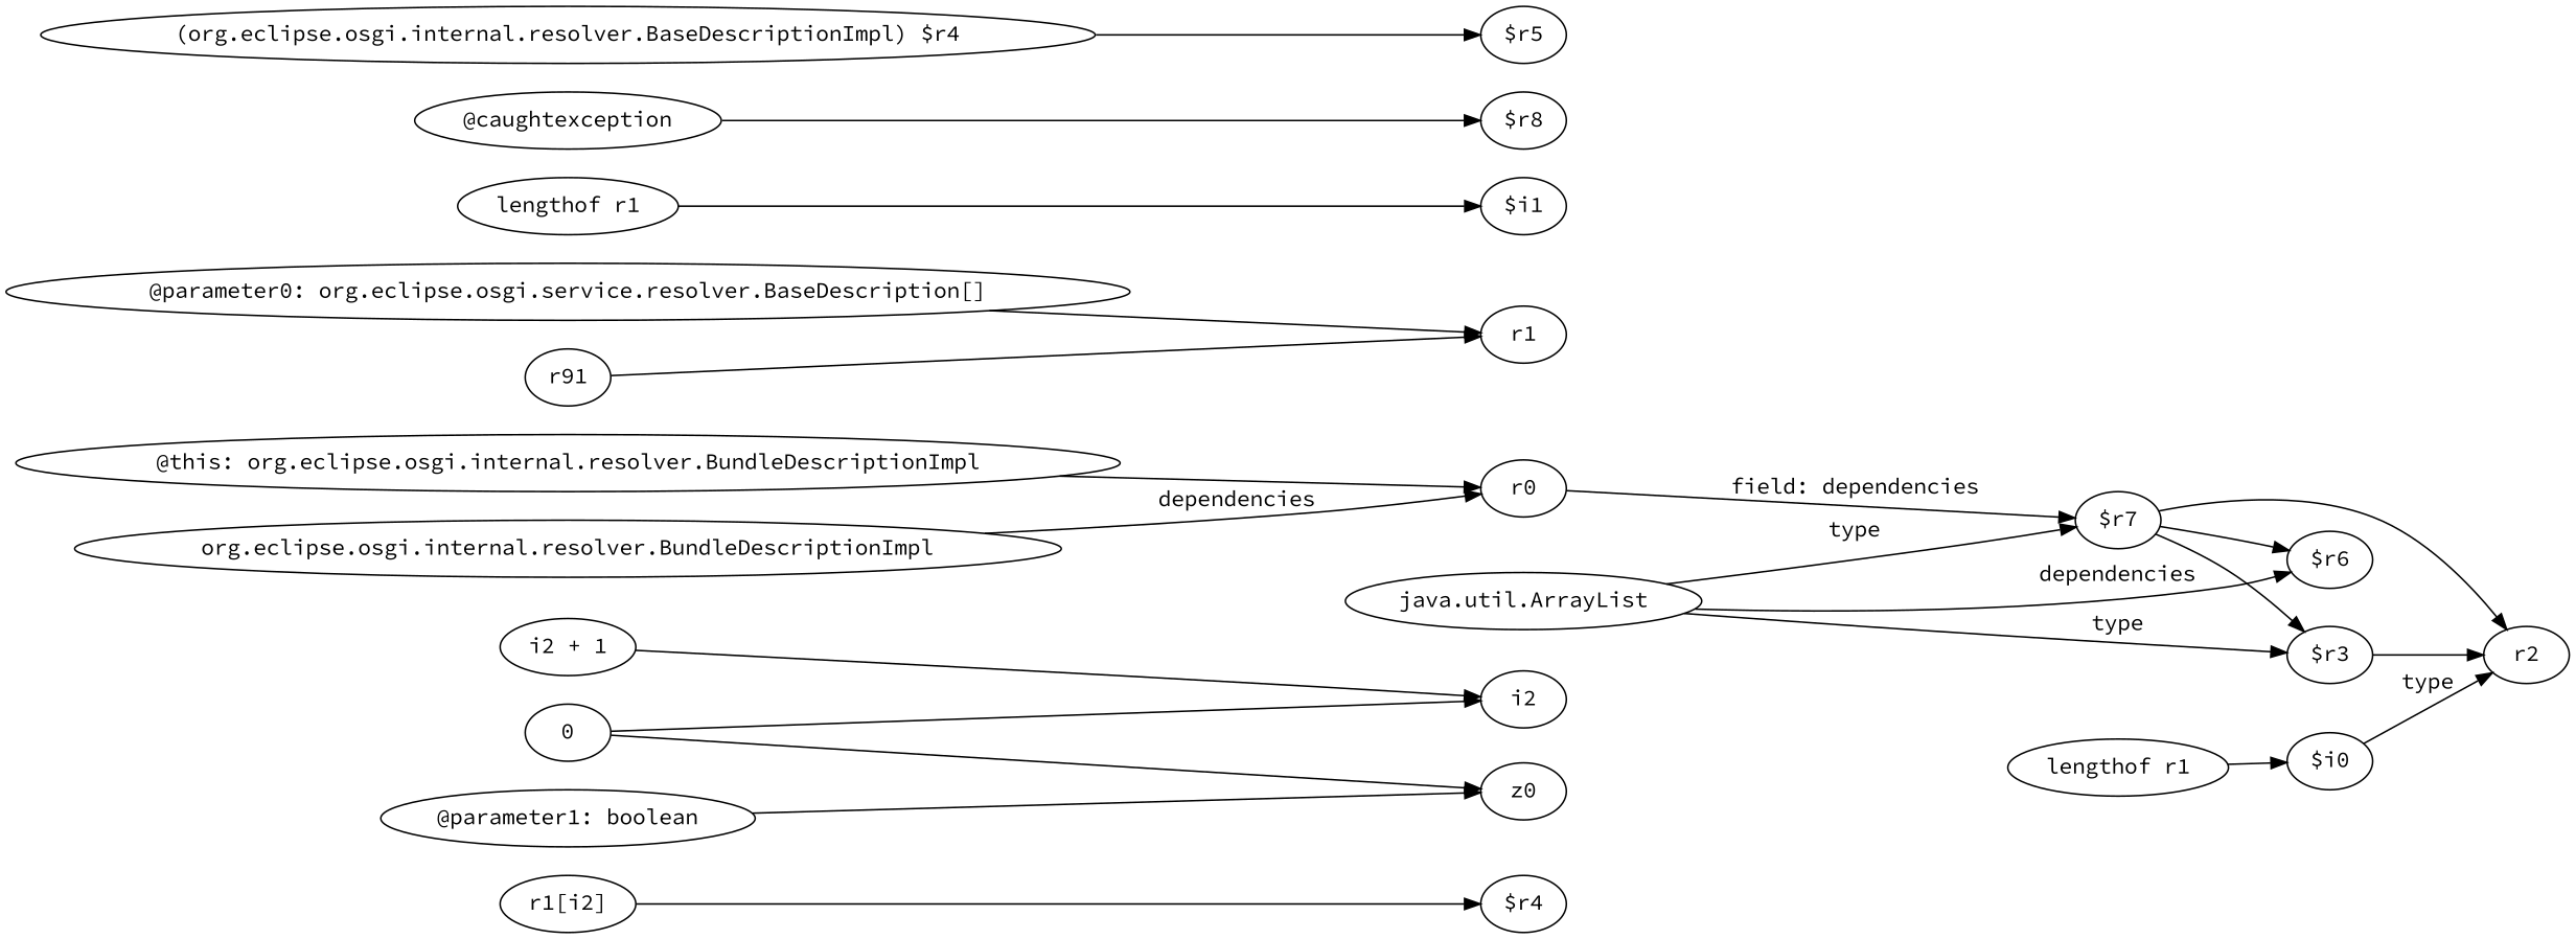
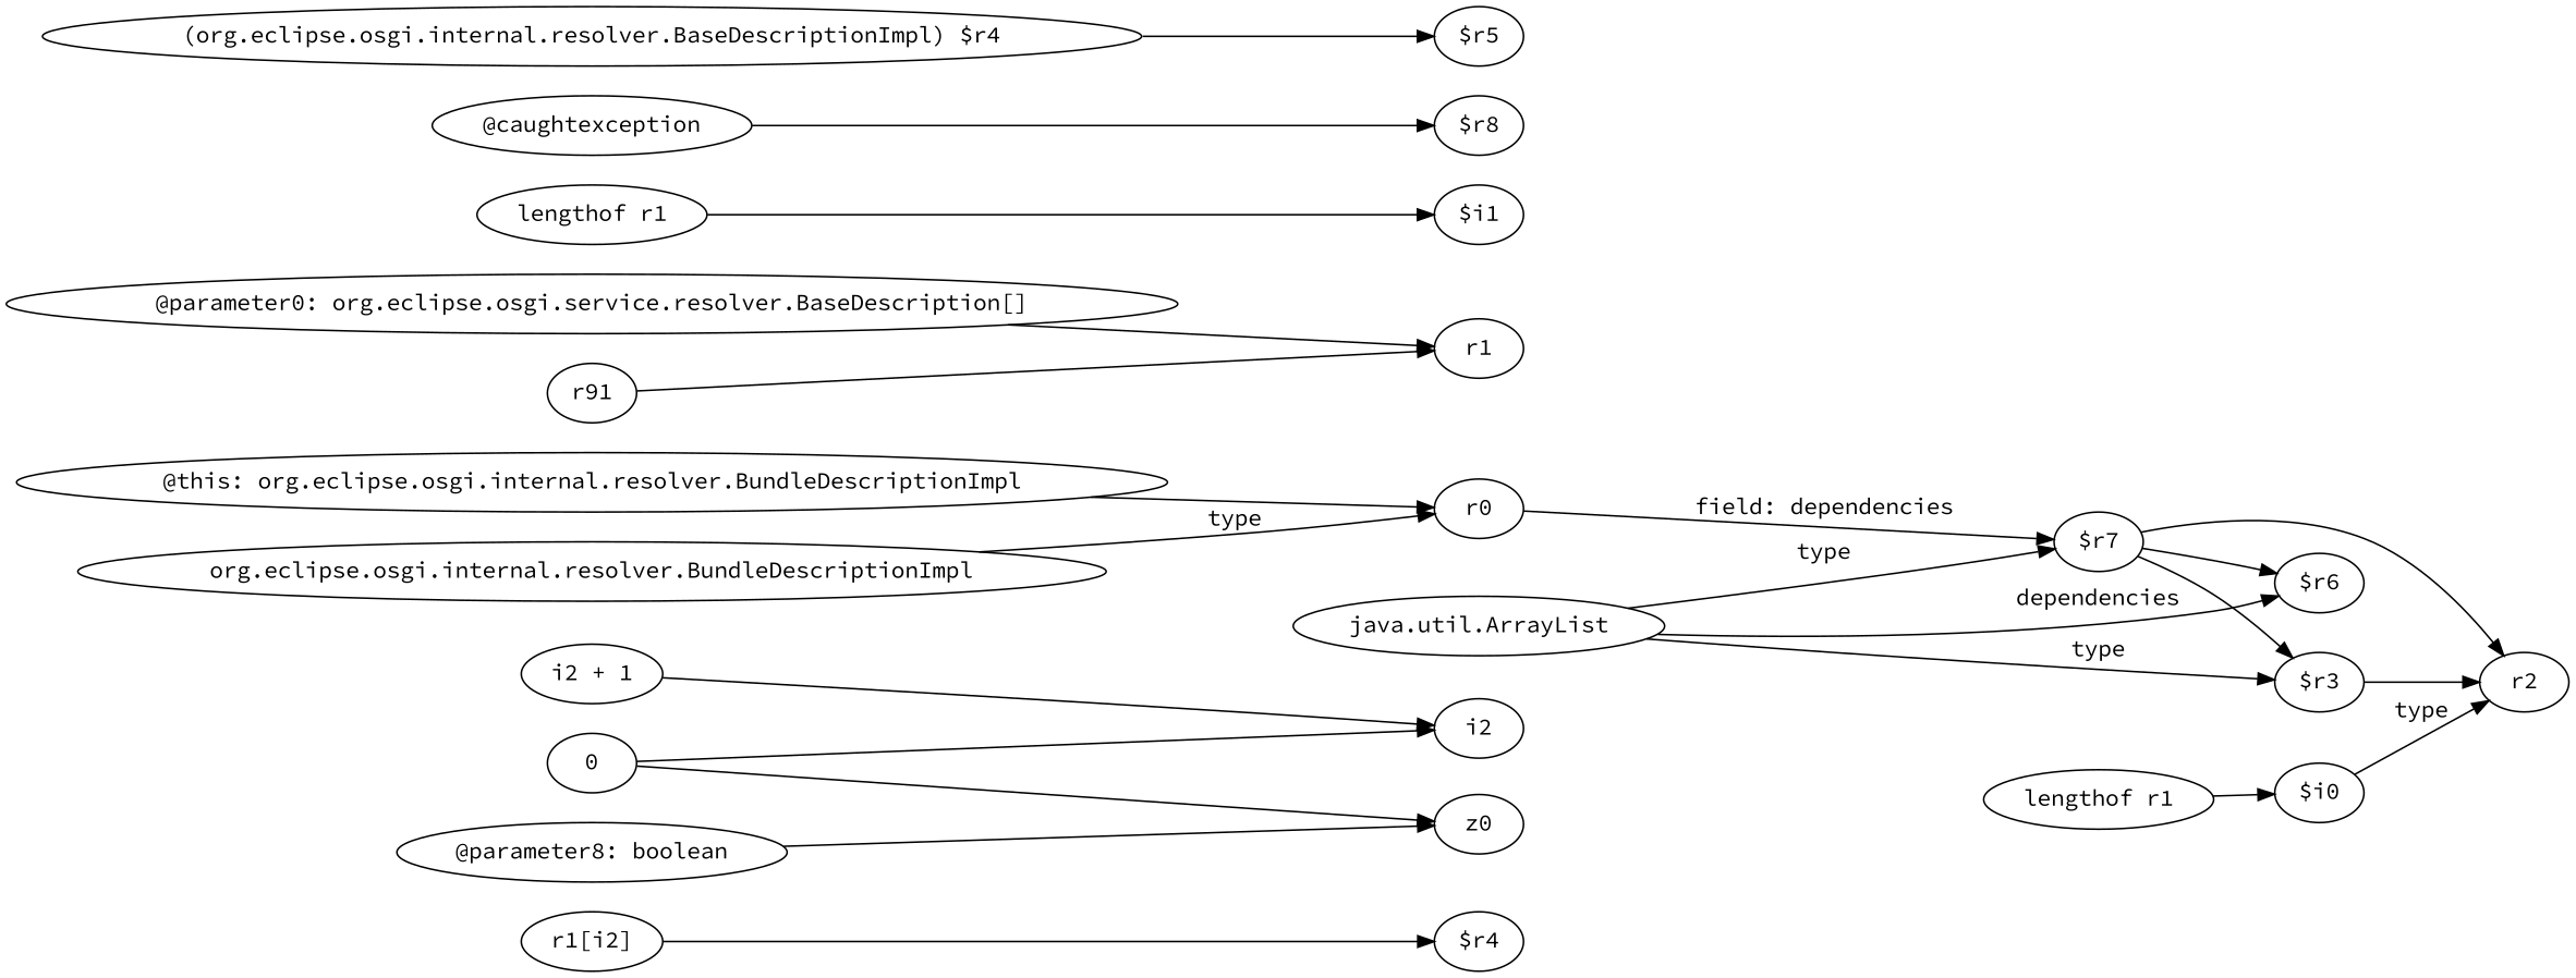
  digraph {
    fontname="Source Code Pro"
    rankdir=LR
    node [fontname="Source Code Pro"]
    edge [fontname="Source Code Pro"]
    n1 [label="r1[i2]"]
    n2 [label="$r4"]
    n3 [label=0]
    n4 [label=i2]
    n5 [label=z0]
    n6 [label="java.util.ArrayList"]
    n7 [label="$r7"]
    n8 [label="$r3"]
    n9 [label="$r6"]
    n10 [label=r2]
    n11 [label="@parameter0: org.eclipse.osgi.service.resolver.BaseDescription[]"]
    n12 [label=r1]
    n13 [label="@this: org.eclipse.osgi.internal.resolver.BundleDescriptionImpl"]
    n14 [label=r0]
    n15 [label="lengthof r1"]
    n16 [label="$i0"]
    n17 [label="lengthof r1"]
    n18 [label="$i1"]
-   n19 [label="@parameter1: boolean"]
+   n19 [label="@parameter8: boolean"]
    n20 [label="@caughtexception"]
    n21 [label="$r8"]
    n22 [label="org.eclipse.osgi.internal.resolver.BundleDescriptionImpl"]
    n23 [label=r91]
    n24 [label="i2 + 1"]
    n25 [label="(org.eclipse.osgi.internal.resolver.BaseDescriptionImpl) $r4"]
    n26 [label="$r5"]
    n1 -> n2
    n3 -> n4
    n3 -> n5
    n6 -> n7 [label=type]
    n6 -> n8 [label=type]
    n6 -> n9 [label=dependencies]
    n7 -> n8
    n7 -> n9
    n7 -> n10
    n8 -> n10
    n11 -> n12
    n13 -> n14
    n14 -> n7 [label="field: dependencies"]
    n15 -> n16
    n16 -> n10 [label=type]
    n17 -> n18
    n19 -> n5
    n20 -> n21
-   n22 -> n14 [label=dependencies]
+   n22 -> n14 [label=type]
    n23 -> n12
    n24 -> n4
    n25 -> n26
  }
